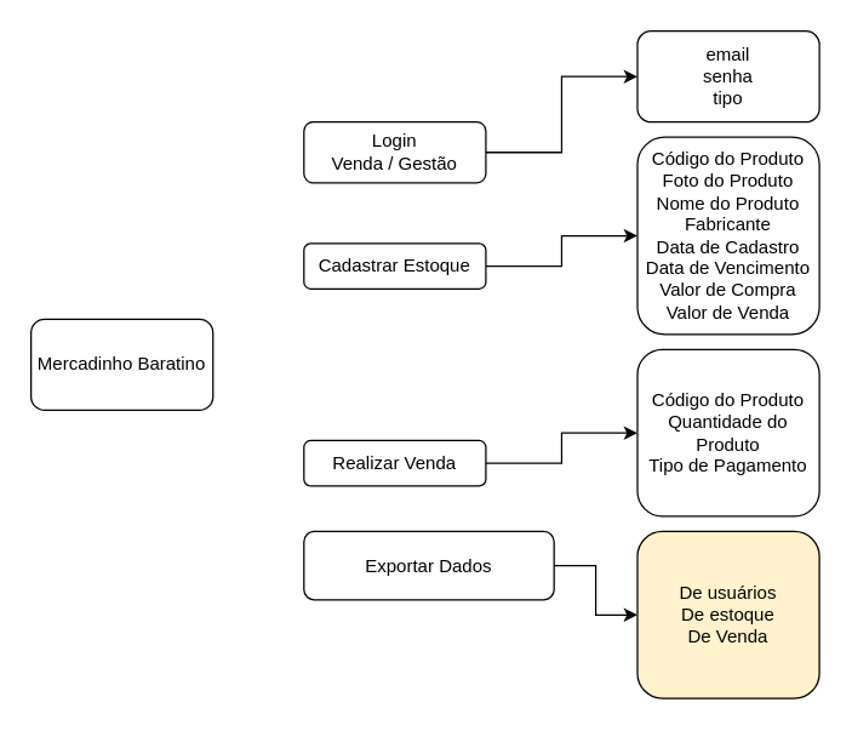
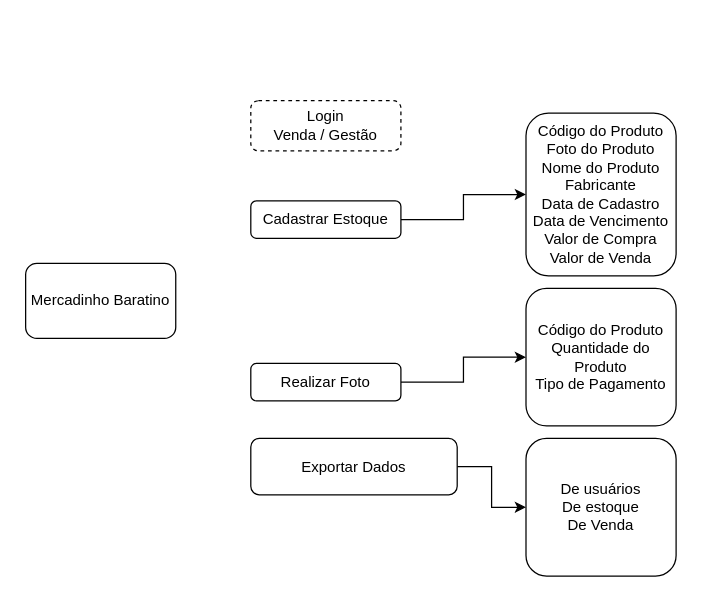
  <mxCell id="0" />
  <mxCell id="1" parent="0" />
  <mxCell id="2" value="Mercadinho Baratino" style="rounded=1;whiteSpace=wrap;html=1;" vertex="1" parent="1"><mxGeometry x="20" y="210" width="120" height="60" as="geometry" /></mxCell>
- <mxCell id="3" style="edgeStyle=orthogonalEdgeStyle;rounded=0;orthogonalLoop=1;jettySize=auto;html=1;entryX=0;entryY=0.5;entryDx=0;entryDy=0;" edge="1" parent="1" source="4" target="11"><mxGeometry relative="1" as="geometry" /></mxCell>
- <mxCell id="4" value="Login&lt;br&gt;Venda / Gestão" style="rounded=1;whiteSpace=wrap;html=1;" vertex="1" parent="1"><mxGeometry x="200" y="80" width="120" height="40" as="geometry" /></mxCell>
+ <mxCell id="4" value="Login&lt;br&gt;Venda / Gestão" style="rounded=1;whiteSpace=wrap;html=1;dashed=1;" vertex="1" parent="1"><mxGeometry x="200" y="80" width="120" height="40" as="geometry" /></mxCell>
  <mxCell id="5" style="edgeStyle=orthogonalEdgeStyle;rounded=0;orthogonalLoop=1;jettySize=auto;html=1;entryX=0;entryY=0.5;entryDx=0;entryDy=0;" edge="1" parent="1" source="6" target="12"><mxGeometry relative="1" as="geometry" /></mxCell>
  <mxCell id="6" value="Cadastrar Estoque" style="rounded=1;whiteSpace=wrap;html=1;" vertex="1" parent="1"><mxGeometry x="200" y="160" width="120" height="30" as="geometry" /></mxCell>
  <mxCell id="7" style="edgeStyle=orthogonalEdgeStyle;rounded=0;orthogonalLoop=1;jettySize=auto;html=1;entryX=0;entryY=0.5;entryDx=0;entryDy=0;" edge="1" parent="1" source="8" target="13"><mxGeometry relative="1" as="geometry" /></mxCell>
- <mxCell id="8" value="Realizar Venda" style="rounded=1;whiteSpace=wrap;html=1;" vertex="1" parent="1"><mxGeometry x="200" y="290" width="120" height="30" as="geometry" /></mxCell>
+ <mxCell id="8" value="Realizar Foto" style="rounded=1;whiteSpace=wrap;html=1;" vertex="1" parent="1"><mxGeometry x="200" y="290" width="120" height="30" as="geometry" /></mxCell>
  <mxCell id="9" style="edgeStyle=orthogonalEdgeStyle;rounded=0;orthogonalLoop=1;jettySize=auto;html=1;entryX=0;entryY=0.5;entryDx=0;entryDy=0;" edge="1" parent="1" source="10" target="14"><mxGeometry relative="1" as="geometry" /></mxCell>
  <mxCell id="10" value="Exportar Dados" style="rounded=1;whiteSpace=wrap;html=1;" vertex="1" parent="1"><mxGeometry x="200" y="350" width="165" height="45" as="geometry" /></mxCell>
- <mxCell id="11" value="email&lt;div&gt;senha&lt;/div&gt;&lt;div&gt;tipo&lt;/div&gt;" style="rounded=1;whiteSpace=wrap;html=1;" vertex="1" parent="1"><mxGeometry x="420" y="20" width="120" height="60" as="geometry" /></mxCell>
  <mxCell id="12" value="Código do Produto&lt;div&gt;Foto do Produto&lt;/div&gt;&lt;div&gt;Nome do Produto&lt;/div&gt;&lt;div&gt;Fabricante&lt;/div&gt;&lt;div&gt;Data de Cadastro&lt;/div&gt;&lt;div&gt;Data de Vencimento&lt;/div&gt;&lt;div&gt;Valor de Compra&lt;/div&gt;&lt;div&gt;Valor de Venda&lt;/div&gt;" style="rounded=1;whiteSpace=wrap;html=1;" vertex="1" parent="1"><mxGeometry x="420" y="90" width="120" height="130" as="geometry" /></mxCell>
  <mxCell id="13" value="Código do Produto&lt;div&gt;Quantidade do Produto&lt;/div&gt;&lt;div&gt;Tipo de Pagamento&lt;/div&gt;" style="rounded=1;whiteSpace=wrap;html=1;" vertex="1" parent="1"><mxGeometry x="420" y="230" width="120" height="110" as="geometry" /></mxCell>
- <mxCell id="14" value="De usuários&lt;div&gt;De estoque&lt;/div&gt;&lt;div&gt;De Venda&lt;/div&gt;" style="rounded=1;whiteSpace=wrap;html=1;fillColor=#fff2cc;" vertex="1" parent="1"><mxGeometry x="420" y="350" width="120" height="110" as="geometry" /></mxCell>
+ <mxCell id="14" value="De usuários&lt;div&gt;De estoque&lt;/div&gt;&lt;div&gt;De Venda&lt;/div&gt;" style="rounded=1;whiteSpace=wrap;html=1;" vertex="1" parent="1"><mxGeometry x="420" y="350" width="120" height="110" as="geometry" /></mxCell>
